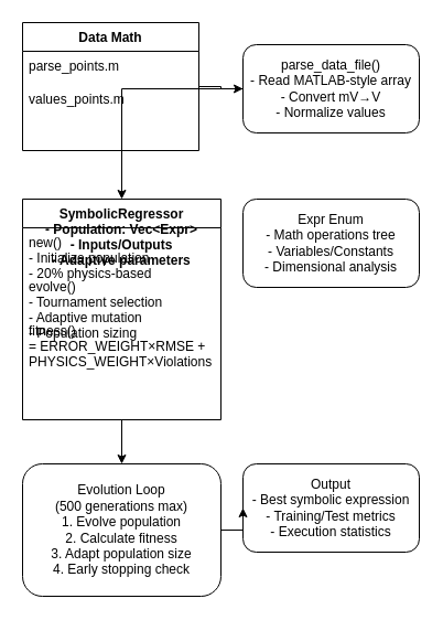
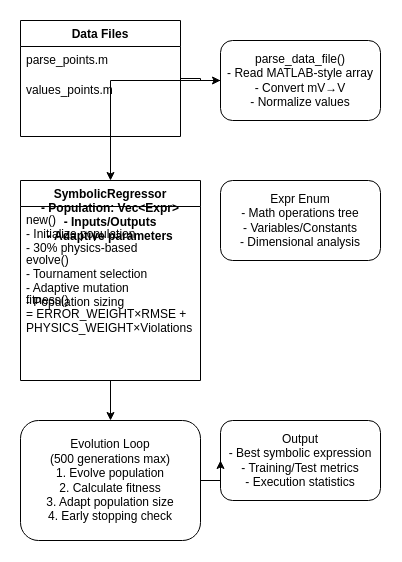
  <mxCell id="0" />
  <mxCell id="1" parent="0" />
- <mxCell id="2" value="Data Math" style="swimlane;fontStyle=1;align=center;verticalAlign=top;childLayout=stackLayout;horizontal=1;startSize=26;horizontalStack=0;resizeParent=1;resizeParentMax=0;collapsible=1;" vertex="1" parent="1"><mxGeometry x="20" y="20" width="160" height="116" as="geometry" /></mxCell>
+ <mxCell id="2" value="Data Files" style="swimlane;fontStyle=1;align=center;verticalAlign=top;childLayout=stackLayout;horizontal=1;startSize=26;horizontalStack=0;resizeParent=1;resizeParentMax=0;collapsible=1;" vertex="1" parent="1"><mxGeometry x="20" y="20" width="160" height="116" as="geometry" /></mxCell>
  <mxCell id="3" value="parse_points.m" style="text;strokeColor=none;fillColor=none;align=left;verticalAlign=top;spacingLeft=4;spacingRight=4;rotatable=0;part=1;" vertex="1" parent="2"><mxGeometry y="26" width="160" height="30" as="geometry" /></mxCell>
  <mxCell id="4" value="values_points.m" style="text;strokeColor=none;fillColor=none;align=left;verticalAlign=top;spacingLeft=4;spacingRight=4;rotatable=0;part=1;" vertex="1" parent="2"><mxGeometry y="56" width="160" height="30" as="geometry" /></mxCell>
  <mxCell id="5" value="parse_data_file()&#10;- Read MATLAB-style array&#10;- Convert mV→V&#10;- Normalize values" style="rounded=1;whiteSpace=wrap;html=1;" vertex="1" parent="1"><mxGeometry x="220" y="40" width="160" height="80" as="geometry" /></mxCell>
  <mxCell id="6" style="edgeStyle=orthogonalEdgeStyle;rounded=0;orthogonalLoop=1;jettySize=auto;html=1;" edge="1" parent="1" source="2" target="5"><mxGeometry relative="1" as="geometry" /></mxCell>
  <mxCell id="7" value="SymbolicRegressor&#10;- Population: Vec&lt;Expr&gt;&#10;- Inputs/Outputs&#10;- Adaptive parameters" style="swimlane;fontStyle=1;align=center;verticalAlign=top;childLayout=stackLayout;horizontal=1;startSize=26;horizontalStack=0;resizeParent=1;resizeParentMax=0;collapsible=1;" vertex="1" parent="1"><mxGeometry x="20" y="180" width="180" height="200" as="geometry" /></mxCell>
- <mxCell id="8" value="new()&#10;- Initialize population&#10;- 20% physics-based" style="text;strokeColor=none;fillColor=none;align=left;verticalAlign=top;spacingLeft=4;spacingRight=4;rotatable=0;part=1;" vertex="1" parent="7"><mxGeometry y="26" width="180" height="40" as="geometry" /></mxCell>
+ <mxCell id="8" value="new()&#10;- Initialize population&#10;- 30% physics-based" style="text;strokeColor=none;fillColor=none;align=left;verticalAlign=top;spacingLeft=4;spacingRight=4;rotatable=0;part=1;" vertex="1" parent="7"><mxGeometry y="26" width="180" height="40" as="geometry" /></mxCell>
  <mxCell id="9" value="evolve()&#10;- Tournament selection&#10;- Adaptive mutation&#10;- Population sizing" style="text;strokeColor=none;fillColor=none;align=left;verticalAlign=top;spacingLeft=4;spacingRight=4;rotatable=0;part=1;" vertex="1" parent="7"><mxGeometry y="66" width="180" height="40" as="geometry" /></mxCell>
  <mxCell id="10" value="fitness()&#10;= ERROR_WEIGHT×RMSE +&#10;PHYSICS_WEIGHT×Violations" style="text;strokeColor=none;fillColor=none;align=left;verticalAlign=top;spacingLeft=4;spacingRight=4;rotatable=0;part=1;" vertex="1" parent="7"><mxGeometry y="106" width="180" height="60" as="geometry" /></mxCell>
  <mxCell id="11" value="Expr Enum&#10;- Math operations tree&#10;- Variables/Constants&#10;- Dimensional analysis" style="rounded=1;whiteSpace=wrap;html=1;" vertex="1" parent="1"><mxGeometry x="220" y="180" width="160" height="80" as="geometry" /></mxCell>
  <mxCell id="12" style="edgeStyle=orthogonalEdgeStyle;rounded=0;orthogonalLoop=1;jettySize=auto;html=1;" edge="1" parent="1" source="5" target="7"><mxGeometry relative="1" as="geometry" /></mxCell>
  <mxCell id="13" value="Evolution Loop&#10;(500 generations max)&#10;1. Evolve population&#10;2. Calculate fitness&#10;3. Adapt population size&#10;4. Early stopping check" style="rounded=1;whiteSpace=wrap;html=1;" vertex="1" parent="1"><mxGeometry x="20" y="420" width="180" height="120" as="geometry" /></mxCell>
  <mxCell id="14" style="edgeStyle=orthogonalEdgeStyle;rounded=0;orthogonalLoop=1;jettySize=auto;html=1;" edge="1" parent="1" source="7" target="13"><mxGeometry relative="1" as="geometry" /></mxCell>
  <mxCell id="15" value="Output&#10;- Best symbolic expression&#10;- Training/Test metrics&#10;- Execution statistics" style="rounded=1;whiteSpace=wrap;html=1;" vertex="1" parent="1"><mxGeometry x="220" y="420" width="160" height="80" as="geometry" /></mxCell>
  <mxCell id="16" style="edgeStyle=orthogonalEdgeStyle;rounded=0;orthogonalLoop=1;jettySize=auto;html=1;" edge="1" parent="1" source="13" target="15"><mxGeometry relative="1" as="geometry" /></mxCell>
